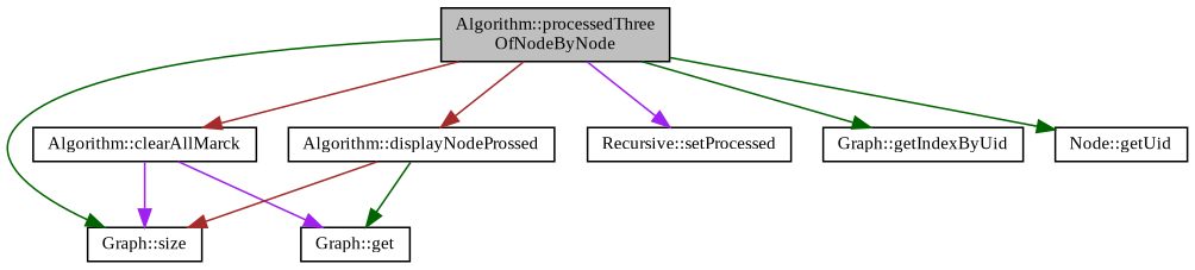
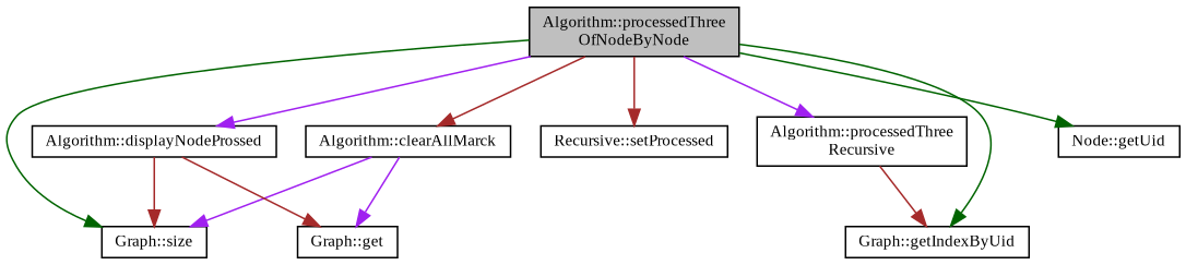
  digraph {
    fontname="Liberation Serif"
    rankdir=TB
    node [color=black fillcolor=white fontname="Liberation Serif" fontsize=10 shape=record style=filled]
    edge [color=brown fontname="Liberation Serif" fontsize=10 labelfontname=Helvetica labelfontsize=10 style=solid]
    n1 [fillcolor=grey75 fontcolor=black height=0.2 label="Algorithm::processedThree\lOfNodeByNode" width=0.4]
    n2 [height=0.2 label="Algorithm::clearAllMarck" width=0.4]
    n3 [height=0.2 label="Recursive::setProcessed" width=0.4]
    n4 [height=0.2 label="Graph::getIndexByUid" width=0.4]
    n5 [height=0.2 label="Node::getUid" width=0.4]
+   n6 [height=0.2 label="Algorithm::processedThree\lRecursive" width=0.4]
    n7 [height=0.2 label="Algorithm::displayNodeProssed" width=0.4]
    n8 [height=0.2 label="Graph::size" width=0.4]
    n9 [height=0.2 label="Graph::get" width=0.4]
    n1 -> n2
-   n1 -> n3 [color=purple]
+   n1 -> n3
    n1 -> n4 [color=darkgreen]
    n1 -> n5 [color=darkgreen]
-   n1 -> n7
+   n1 -> n6 [color=purple]
+   n1 -> n7 [color=purple]
    n1 -> n8 [color=darkgreen]
    n2 -> n8 [color=purple]
    n2 -> n9 [color=purple]
+   n6 -> n4
    n7 -> n8
-   n7 -> n9 [color=darkgreen]
+   n7 -> n9
  }
